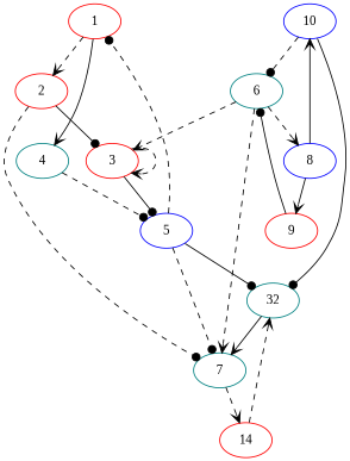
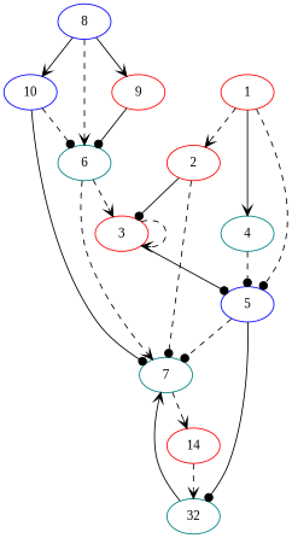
  digraph {
    fontname="Liberation Serif"
    node [color=red fontname="Liberation Serif"]
    edge [arrowhead=vee fontname="Liberation Serif" style=dashed]
    1
    2
    4 [color=teal]
    3
    7 [color=teal]
    5 [color=blue]
    n7 [label=14]
    n8 [color=teal label=32]
    6 [color=teal]
    8 [color=blue]
    9
    10 [color=blue]
    1 -> 2
    1 -> 4 [style=solid]
    2 -> 3 [arrowhead=dot style=solid]
    2 -> 7 [arrowhead=dot]
    4 -> 5 [arrowhead=dot]
    3 -> 3
    3 -> 5 [arrowhead=dot style=solid]
    7 -> n7
-   5 -> 1 [arrowhead=dot]
+   1 -> 5 [arrowhead=dot]
    5 -> 7 [arrowhead=dot]
    5 -> n8 [arrowhead=dot style=solid]
    n7 -> n8
    n8 -> 7 [style=solid]
    6 -> 3
    6 -> 7
-   6 -> 8
+   8 -> 6
    8 -> 9 [style=solid]
    8 -> 10 [style=solid]
    9 -> 6 [arrowhead=dot style=solid]
-   10 -> n8 [arrowhead=dot style=solid]
+   10 -> 7 [arrowhead=dot style=solid]
    10 -> 6 [arrowhead=dot]
  }
